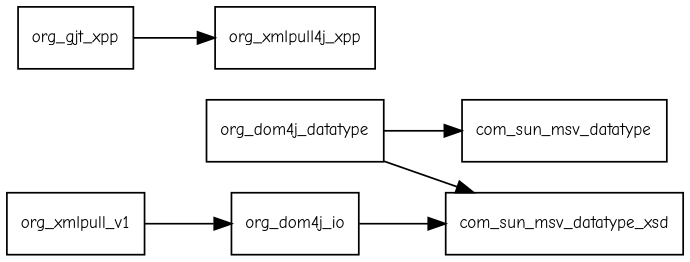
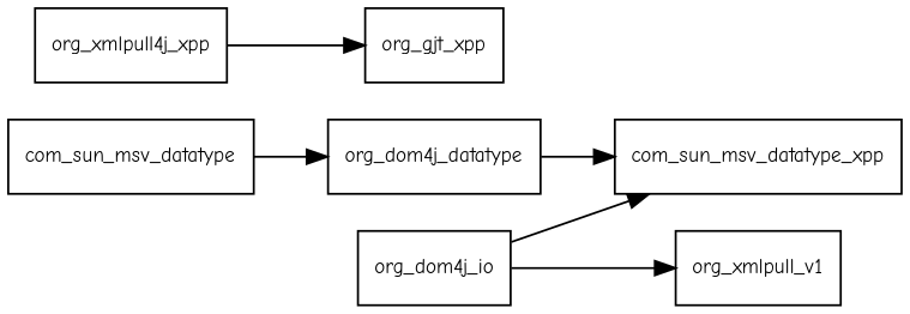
  digraph {
    fontname="Comic Neue"
    rankdir=LR
    node [fontname="Comic Neue" fontsize=10.0 shape=box]
    edge [fontname="Comic Neue"]
    org_dom4j_datatype
    com_sun_msv_datatype
-   com_sun_msv_datatype_xsd
+   com_sun_msv_datatype_xsd [label=com_sun_msv_datatype_xpp]
    org_dom4j_io
    org_xmlpull_v1
    n6 [label=org_xmlpull4j_xpp]
    org_gjt_xpp
-   org_dom4j_datatype -> com_sun_msv_datatype
+   com_sun_msv_datatype -> org_dom4j_datatype
    org_dom4j_datatype -> com_sun_msv_datatype_xsd
    org_dom4j_io -> com_sun_msv_datatype_xsd
-   org_xmlpull_v1 -> org_dom4j_io
-   org_gjt_xpp -> n6
+   org_dom4j_io -> org_xmlpull_v1
+   n6 -> org_gjt_xpp
  }
